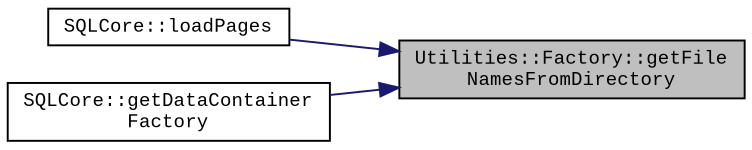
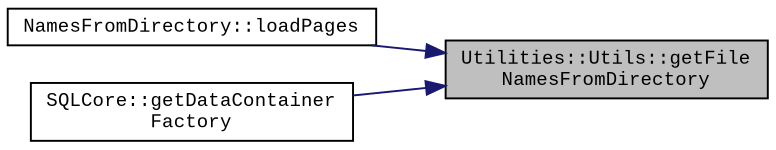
  digraph {
    fontname="Liberation Mono"
    rankdir=RL
    node [color=black fillcolor=white fontname="Liberation Mono" fontsize=10 shape=record style=filled]
    edge [color=midnightblue dir=back fontname="Liberation Mono" fontsize=10 labelfontname=Helvetica labelfontsize=10 style=solid]
-   n1 [fillcolor=grey75 fontcolor=black height=0.2 label="Utilities::Factory::getFile\lNamesFromDirectory" width=0.4]
-   n2 [height=0.2 label="SQLCore::loadPages" width=0.4]
+   n1 [fillcolor=grey75 fontcolor=black height=0.2 label="Utilities::Utils::getFile\lNamesFromDirectory" width=0.4]
+   n2 [height=0.2 label="NamesFromDirectory::loadPages" width=0.4]
    n3 [height=0.2 label="SQLCore::getDataContainer\lFactory" width=0.4]
    n1 -> n2
    n1 -> n3
  }
